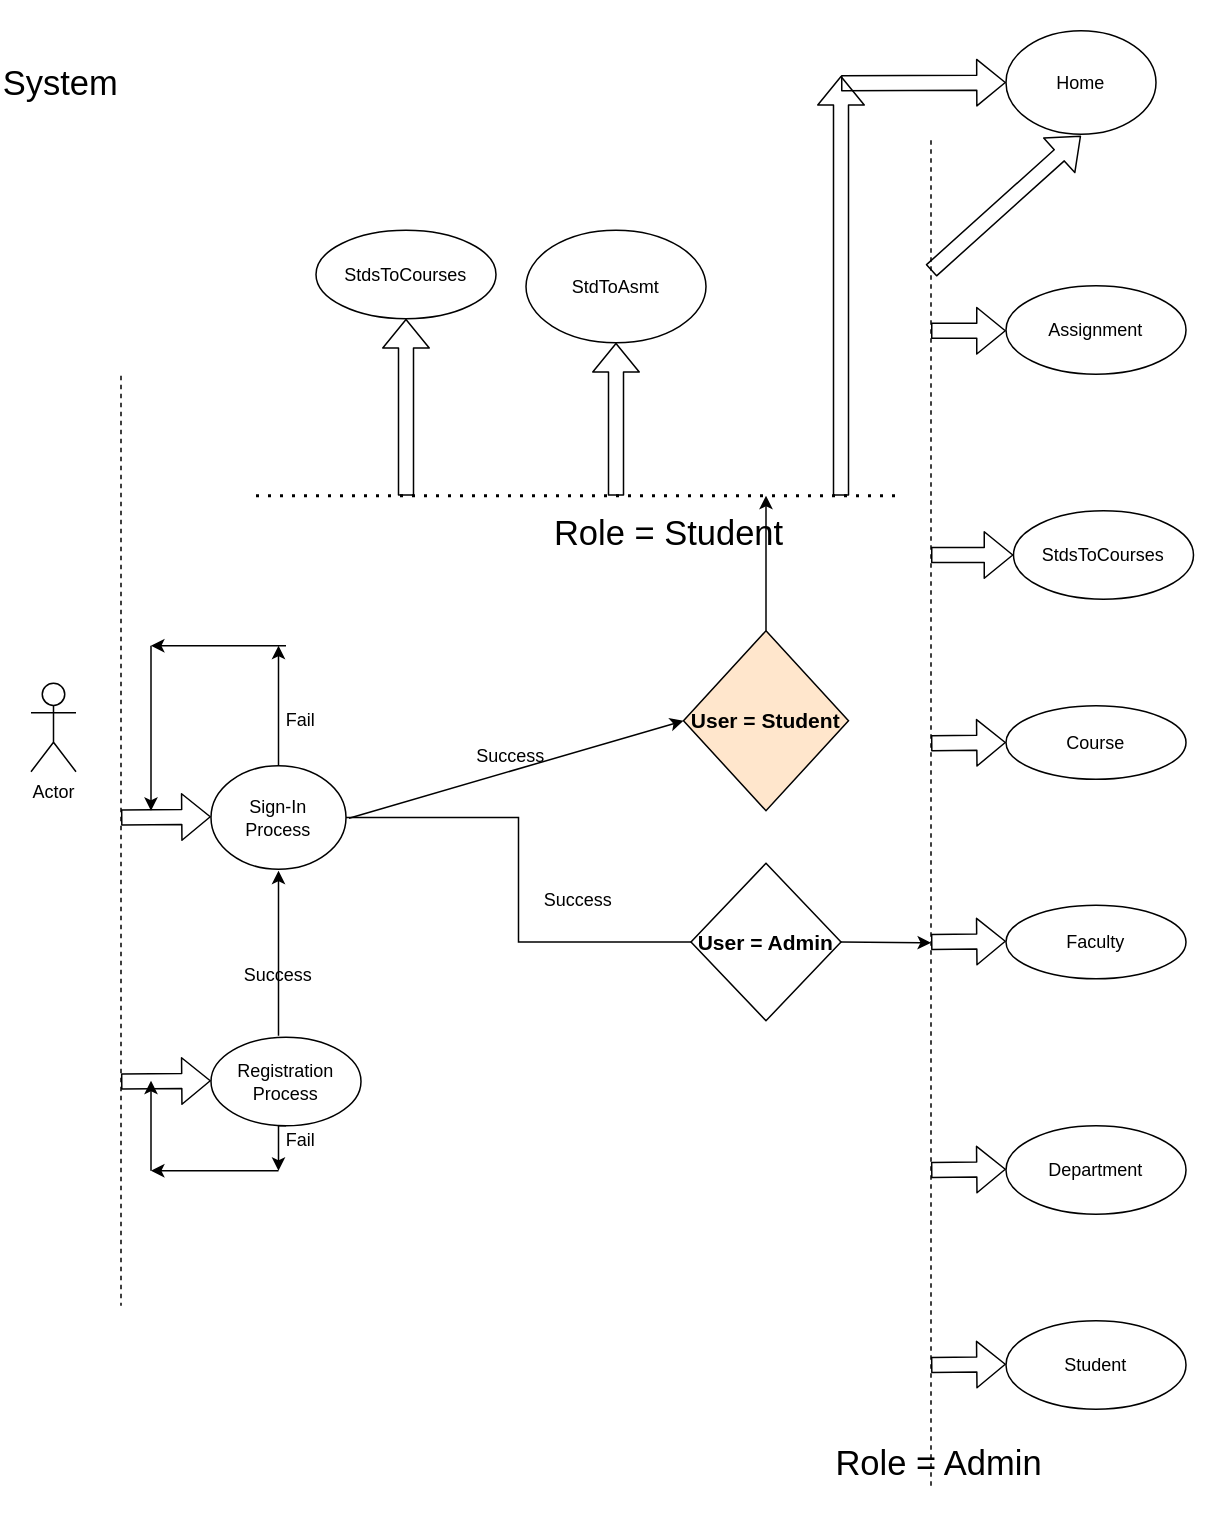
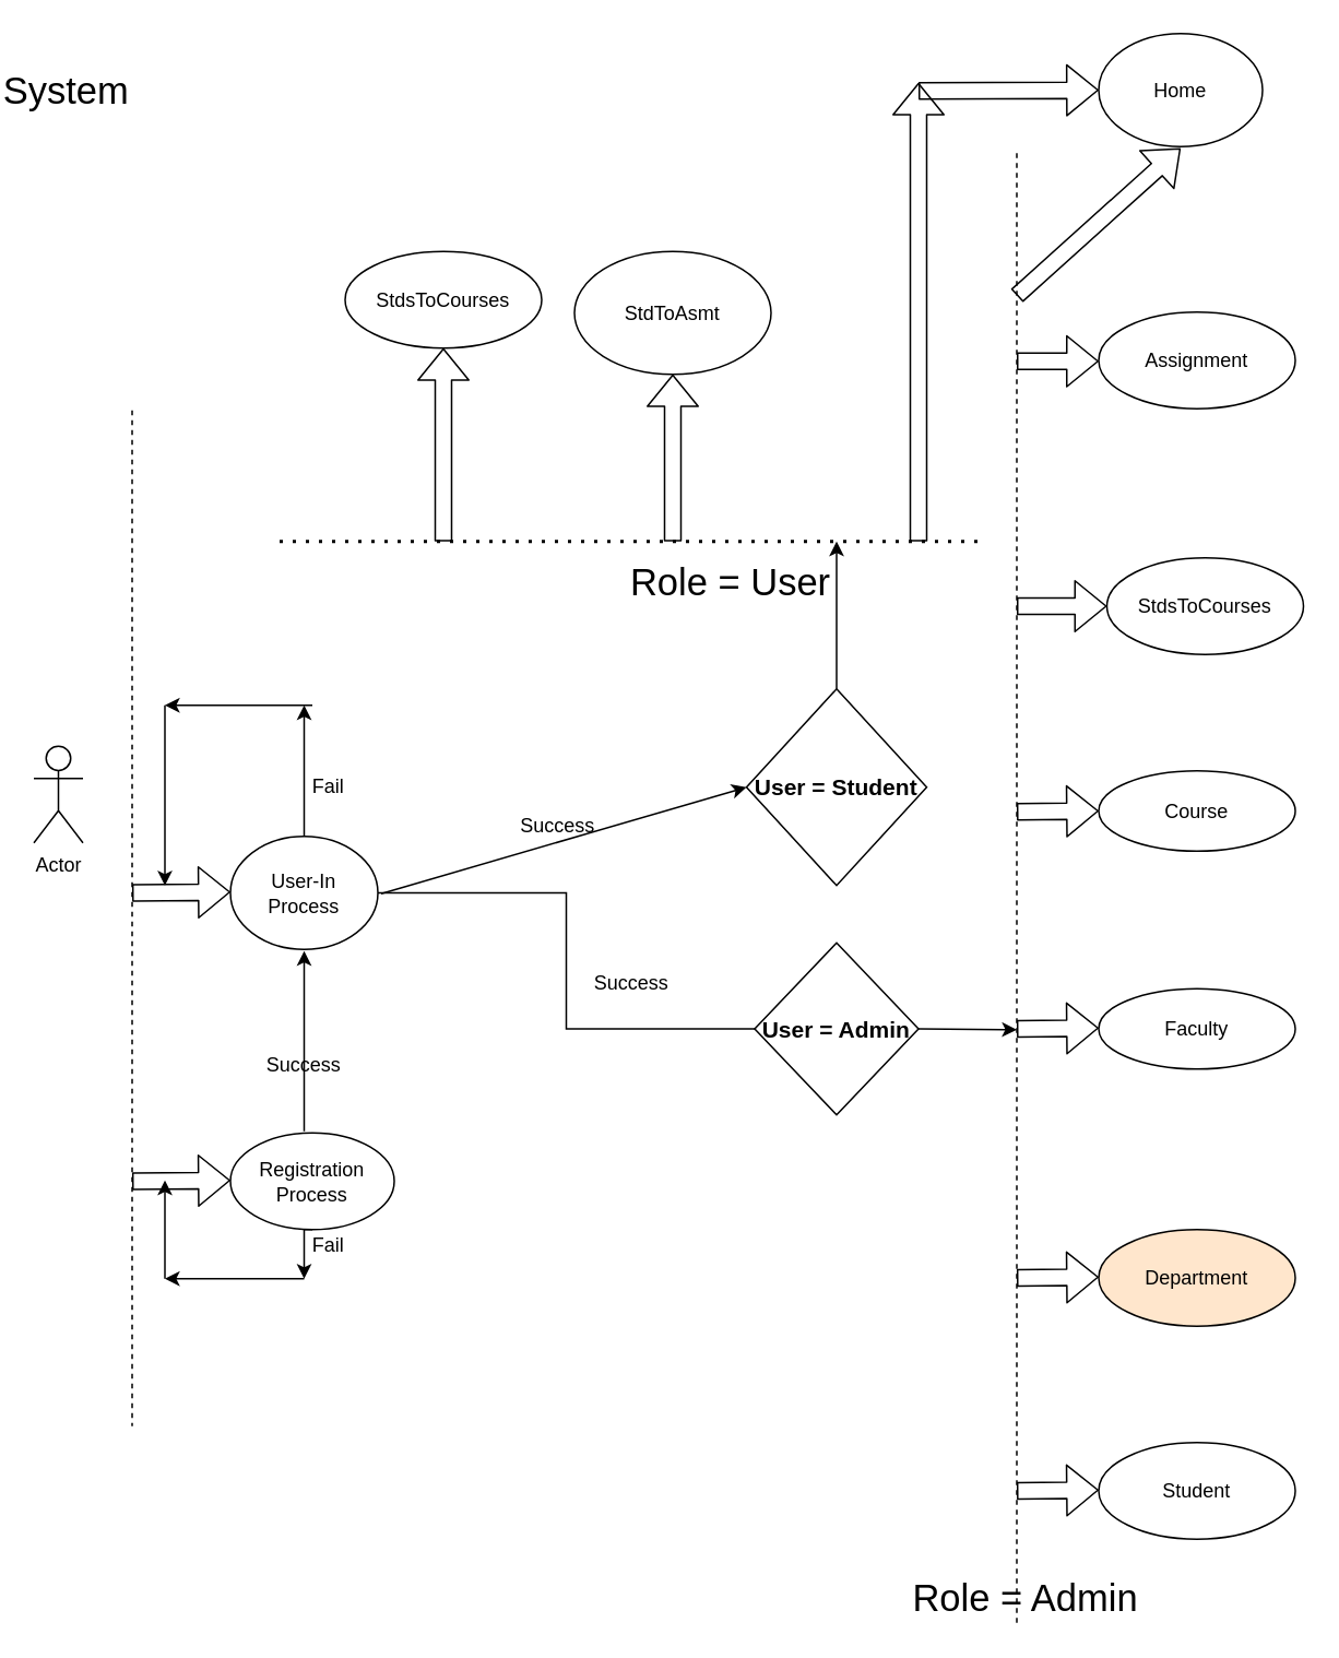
  <mxCell id="0" />
  <mxCell id="1" parent="0" />
  <mxCell id="2" style="edgeStyle=orthogonalEdgeStyle;rounded=0;orthogonalLoop=1;jettySize=auto;html=1;exitX=1;exitY=0.5;exitDx=0;exitDy=0;entryX=0;entryY=0.5;entryDx=0;entryDy=0;endArrow=none;" parent="1" source="3" target="16" edge="1"><mxGeometry relative="1" as="geometry" /></mxCell>
- <mxCell id="3" value="Sign-In&lt;br&gt;Process" style="ellipse;whiteSpace=wrap;html=1;" parent="1" vertex="1"><mxGeometry x="140" y="510" width="90" height="69" as="geometry" /></mxCell>
+ <mxCell id="3" value="User-In&lt;br&gt;Process" style="ellipse;whiteSpace=wrap;html=1;" parent="1" vertex="1"><mxGeometry x="140" y="510" width="90" height="69" as="geometry" /></mxCell>
  <mxCell id="4" value="Faculty" style="ellipse;whiteSpace=wrap;html=1;" parent="1" vertex="1"><mxGeometry x="670" y="603" width="120" height="49" as="geometry" /></mxCell>
  <mxCell id="5" value="Course" style="ellipse;whiteSpace=wrap;html=1;" parent="1" vertex="1"><mxGeometry x="670" y="470" width="120" height="49" as="geometry" /></mxCell>
  <mxCell id="6" value="Student" style="ellipse;whiteSpace=wrap;html=1;" parent="1" vertex="1"><mxGeometry x="670" y="880" width="120" height="59" as="geometry" /></mxCell>
  <mxCell id="7" style="edgeStyle=orthogonalEdgeStyle;rounded=0;orthogonalLoop=1;jettySize=auto;html=1;exitX=0.5;exitY=1;exitDx=0;exitDy=0;" parent="1" source="8" edge="1"><mxGeometry relative="1" as="geometry"><mxPoint x="185" y="780" as="targetPoint" /></mxGeometry></mxCell>
  <mxCell id="8" value="Registration&lt;br&gt;Process" style="ellipse;whiteSpace=wrap;html=1;" parent="1" vertex="1"><mxGeometry x="140" y="691" width="100" height="59" as="geometry" /></mxCell>
  <mxCell id="9" value="Home" style="ellipse;whiteSpace=wrap;html=1;" parent="1" vertex="1"><mxGeometry x="670" y="20" width="100" height="69" as="geometry" /></mxCell>
  <mxCell id="10" value="Actor" style="shape=umlActor;verticalLabelPosition=bottom;verticalAlign=top;html=1;outlineConnect=0;" parent="1" vertex="1"><mxGeometry x="20" y="455" width="30" height="59" as="geometry" /></mxCell>
  <mxCell id="11" value="" style="endArrow=none;dashed=1;html=1;" parent="1" edge="1"><mxGeometry width="50" height="50" relative="1" as="geometry"><mxPoint x="620" y="990" as="sourcePoint" /><mxPoint x="620" y="90" as="targetPoint" /></mxGeometry></mxCell>
- <mxCell id="12" value="Department" style="ellipse;whiteSpace=wrap;html=1;" parent="1" vertex="1"><mxGeometry x="670" y="750" width="120" height="59" as="geometry" /></mxCell>
+ <mxCell id="12" value="Department" style="ellipse;whiteSpace=wrap;html=1;fillColor=#ffe6cc;" parent="1" vertex="1"><mxGeometry x="670" y="750" width="120" height="59" as="geometry" /></mxCell>
  <mxCell id="13" value="StdToAsmt" style="ellipse;whiteSpace=wrap;html=1;" parent="1" vertex="1"><mxGeometry x="350" y="153" width="120" height="75" as="geometry" /></mxCell>
  <mxCell id="14" value="Assignment" style="ellipse;whiteSpace=wrap;html=1;" parent="1" vertex="1"><mxGeometry x="670" y="190" width="120" height="59" as="geometry" /></mxCell>
  <mxCell id="15" value="StdsToCourses" style="ellipse;whiteSpace=wrap;html=1;" parent="1" vertex="1"><mxGeometry x="675" y="340" width="120" height="59" as="geometry" /></mxCell>
  <mxCell id="16" value="&lt;b&gt;&lt;font style=&quot;font-size: 14px&quot;&gt;User = Admin&lt;/font&gt;&lt;/b&gt;" style="rhombus;whiteSpace=wrap;html=1;" parent="1" vertex="1"><mxGeometry x="460" y="575" width="100" height="105" as="geometry" /></mxCell>
  <mxCell id="17" style="edgeStyle=orthogonalEdgeStyle;rounded=0;orthogonalLoop=1;jettySize=auto;html=1;fontSize=23;" edge="1" parent="1" source="18"><mxGeometry relative="1" as="geometry"><mxPoint x="510" y="330" as="targetPoint" /></mxGeometry></mxCell>
- <mxCell id="18" value="&lt;font style=&quot;font-size: 14px&quot;&gt;&lt;b&gt;User = Student&lt;/b&gt;&lt;/font&gt;" style="rhombus;whiteSpace=wrap;html=1;fillColor=#ffe6cc;" parent="1" vertex="1"><mxGeometry x="455" y="420" width="110" height="120" as="geometry" /></mxCell>
+ <mxCell id="18" value="&lt;font style=&quot;font-size: 14px&quot;&gt;&lt;b&gt;User = Student&lt;/b&gt;&lt;/font&gt;" style="rhombus;whiteSpace=wrap;html=1;" parent="1" vertex="1"><mxGeometry x="455" y="420" width="110" height="120" as="geometry" /></mxCell>
  <mxCell id="19" value="Success" style="text;html=1;strokeColor=none;fillColor=none;align=center;verticalAlign=middle;whiteSpace=wrap;rounded=0;" parent="1" vertex="1"><mxGeometry x="165" y="640" width="40" height="19" as="geometry" /></mxCell>
  <mxCell id="20" value="" style="endArrow=none;dashed=1;html=1;" parent="1" edge="1"><mxGeometry width="50" height="50" relative="1" as="geometry"><mxPoint x="80" y="250" as="sourcePoint" /><mxPoint x="80" y="870" as="targetPoint" /></mxGeometry></mxCell>
  <mxCell id="21" value="" style="endArrow=classic;html=1;" parent="1" edge="1"><mxGeometry width="50" height="50" relative="1" as="geometry"><mxPoint x="185" y="690" as="sourcePoint" /><mxPoint x="185" y="580" as="targetPoint" /></mxGeometry></mxCell>
  <mxCell id="22" value="Fail" style="text;html=1;strokeColor=none;fillColor=none;align=center;verticalAlign=middle;whiteSpace=wrap;rounded=0;" parent="1" vertex="1"><mxGeometry x="180" y="750" width="40" height="20" as="geometry" /></mxCell>
  <mxCell id="23" value="" style="endArrow=classic;html=1;entryX=0;entryY=0.5;entryDx=0;entryDy=0;" parent="1" target="18" edge="1"><mxGeometry width="50" height="50" relative="1" as="geometry"><mxPoint x="232" y="545" as="sourcePoint" /><mxPoint x="360" y="500" as="targetPoint" /></mxGeometry></mxCell>
  <mxCell id="24" value="Success" style="text;html=1;strokeColor=none;fillColor=none;align=center;verticalAlign=middle;whiteSpace=wrap;rounded=0;" parent="1" vertex="1"><mxGeometry x="320" y="494" width="40" height="20" as="geometry" /></mxCell>
  <mxCell id="25" value="Success" style="text;html=1;strokeColor=none;fillColor=none;align=center;verticalAlign=middle;whiteSpace=wrap;rounded=0;" parent="1" vertex="1"><mxGeometry x="365" y="590" width="40" height="20" as="geometry" /></mxCell>
  <mxCell id="26" value="" style="endArrow=classic;html=1;exitX=0.5;exitY=0;exitDx=0;exitDy=0;" parent="1" source="3" edge="1"><mxGeometry width="50" height="50" relative="1" as="geometry"><mxPoint x="310" y="450" as="sourcePoint" /><mxPoint x="185" y="430" as="targetPoint" /></mxGeometry></mxCell>
  <mxCell id="27" value="Fail" style="text;html=1;strokeColor=none;fillColor=none;align=center;verticalAlign=middle;whiteSpace=wrap;rounded=0;" parent="1" vertex="1"><mxGeometry x="180" y="470" width="40" height="20" as="geometry" /></mxCell>
  <mxCell id="28" value="" style="endArrow=classic;html=1;" parent="1" edge="1"><mxGeometry width="50" height="50" relative="1" as="geometry"><mxPoint x="185" y="780" as="sourcePoint" /><mxPoint x="100" y="780" as="targetPoint" /></mxGeometry></mxCell>
  <mxCell id="29" value="" style="shape=flexArrow;endArrow=classic;html=1;fontSize=23;entryX=0;entryY=0.5;entryDx=0;entryDy=0;" edge="1" parent="1"><mxGeometry width="50" height="50" relative="1" as="geometry"><mxPoint x="80" y="544.5" as="sourcePoint" /><mxPoint x="140" y="544" as="targetPoint" /></mxGeometry></mxCell>
  <mxCell id="30" value="" style="endArrow=classic;html=1;fontSize=23;" edge="1" parent="1"><mxGeometry width="50" height="50" relative="1" as="geometry"><mxPoint x="190" y="430" as="sourcePoint" /><mxPoint x="100" y="430" as="targetPoint" /></mxGeometry></mxCell>
  <mxCell id="31" value="" style="endArrow=classic;html=1;fontSize=23;" edge="1" parent="1"><mxGeometry width="50" height="50" relative="1" as="geometry"><mxPoint x="100" y="430" as="sourcePoint" /><mxPoint x="100" y="540" as="targetPoint" /></mxGeometry></mxCell>
  <mxCell id="32" value="" style="shape=flexArrow;endArrow=classic;html=1;fontSize=23;entryX=0;entryY=0.5;entryDx=0;entryDy=0;" edge="1" parent="1"><mxGeometry width="50" height="50" relative="1" as="geometry"><mxPoint x="80" y="720.5" as="sourcePoint" /><mxPoint x="140" y="720" as="targetPoint" /></mxGeometry></mxCell>
  <mxCell id="33" value="" style="endArrow=classic;html=1;fontSize=23;" edge="1" parent="1"><mxGeometry width="50" height="50" relative="1" as="geometry"><mxPoint x="100" y="780" as="sourcePoint" /><mxPoint x="100" y="720" as="targetPoint" /></mxGeometry></mxCell>
  <mxCell id="34" value="" style="shape=flexArrow;endArrow=classic;html=1;fontSize=23;" edge="1" parent="1"><mxGeometry width="50" height="50" relative="1" as="geometry"><mxPoint x="620" y="220" as="sourcePoint" /><mxPoint x="670" y="220" as="targetPoint" /></mxGeometry></mxCell>
  <mxCell id="35" value="" style="shape=flexArrow;endArrow=classic;html=1;fontSize=23;entryX=0;entryY=0.5;entryDx=0;entryDy=0;" edge="1" parent="1" target="15"><mxGeometry width="50" height="50" relative="1" as="geometry"><mxPoint x="620" y="369.5" as="sourcePoint" /><mxPoint x="680" y="369" as="targetPoint" /></mxGeometry></mxCell>
  <mxCell id="36" value="" style="shape=flexArrow;endArrow=classic;html=1;fontSize=23;entryX=0;entryY=0.5;entryDx=0;entryDy=0;" edge="1" parent="1" target="5"><mxGeometry width="50" height="50" relative="1" as="geometry"><mxPoint x="620" y="495" as="sourcePoint" /><mxPoint x="700" y="499.5" as="targetPoint" /></mxGeometry></mxCell>
  <mxCell id="37" value="" style="shape=flexArrow;endArrow=classic;html=1;fontSize=23;" edge="1" parent="1"><mxGeometry width="50" height="50" relative="1" as="geometry"><mxPoint x="620" y="627.5" as="sourcePoint" /><mxPoint x="670" y="627" as="targetPoint" /></mxGeometry></mxCell>
  <mxCell id="38" value="" style="shape=flexArrow;endArrow=classic;html=1;fontSize=23;" edge="1" parent="1"><mxGeometry width="50" height="50" relative="1" as="geometry"><mxPoint x="620" y="779.5" as="sourcePoint" /><mxPoint x="670" y="779" as="targetPoint" /></mxGeometry></mxCell>
  <mxCell id="39" value="" style="shape=flexArrow;endArrow=classic;html=1;fontSize=23;" edge="1" parent="1"><mxGeometry width="50" height="50" relative="1" as="geometry"><mxPoint x="620" y="909.5" as="sourcePoint" /><mxPoint x="670" y="909" as="targetPoint" /></mxGeometry></mxCell>
  <mxCell id="40" value="" style="endArrow=none;dashed=1;html=1;dashPattern=1 3;strokeWidth=2;fontSize=23;" edge="1" parent="1"><mxGeometry width="50" height="50" relative="1" as="geometry"><mxPoint x="170" y="330" as="sourcePoint" /><mxPoint x="600" y="330" as="targetPoint" /></mxGeometry></mxCell>
  <mxCell id="41" value="StdsToCourses" style="ellipse;whiteSpace=wrap;html=1;" vertex="1" parent="1"><mxGeometry x="210" y="153" width="120" height="59" as="geometry" /></mxCell>
  <mxCell id="42" value="" style="shape=flexArrow;endArrow=classic;html=1;fontSize=23;entryX=0.5;entryY=1;entryDx=0;entryDy=0;" edge="1" parent="1" target="13"><mxGeometry width="50" height="50" relative="1" as="geometry"><mxPoint x="410" y="330" as="sourcePoint" /><mxPoint x="350" y="250" as="targetPoint" /></mxGeometry></mxCell>
  <mxCell id="43" value="" style="shape=flexArrow;endArrow=classic;html=1;fontSize=23;entryX=0.5;entryY=1;entryDx=0;entryDy=0;" edge="1" parent="1" target="41"><mxGeometry width="50" height="50" relative="1" as="geometry"><mxPoint x="270" y="330" as="sourcePoint" /><mxPoint x="300" y="260" as="targetPoint" /></mxGeometry></mxCell>
  <mxCell id="44" value="" style="endArrow=classic;html=1;fontSize=23;exitX=1;exitY=0.5;exitDx=0;exitDy=0;" edge="1" parent="1" source="16"><mxGeometry width="50" height="50" relative="1" as="geometry"><mxPoint x="360" y="640" as="sourcePoint" /><mxPoint x="620" y="628" as="targetPoint" /></mxGeometry></mxCell>
  <mxCell id="45" value="" style="shape=flexArrow;endArrow=classic;html=1;fontSize=23;" edge="1" parent="1"><mxGeometry width="50" height="50" relative="1" as="geometry"><mxPoint x="620" y="180" as="sourcePoint" /><mxPoint x="720" y="90" as="targetPoint" /></mxGeometry></mxCell>
  <mxCell id="46" value="" style="shape=flexArrow;endArrow=classic;html=1;fontSize=23;entryX=0;entryY=0.5;entryDx=0;entryDy=0;" edge="1" parent="1" target="9"><mxGeometry width="50" height="50" relative="1" as="geometry"><mxPoint x="560" y="55" as="sourcePoint" /><mxPoint x="510" y="-68" as="targetPoint" /></mxGeometry></mxCell>
  <mxCell id="47" value="" style="shape=flexArrow;endArrow=classic;html=1;fontSize=23;" edge="1" parent="1"><mxGeometry width="50" height="50" relative="1" as="geometry"><mxPoint x="560" y="330" as="sourcePoint" /><mxPoint x="560" y="50" as="targetPoint" /></mxGeometry></mxCell>
- <mxCell id="48" value="Role = Student" style="text;html=1;align=center;verticalAlign=middle;resizable=0;points=[];autosize=1;strokeColor=none;fontSize=23;" vertex="1" parent="1"><mxGeometry x="360" y="340" width="170" height="30" as="geometry" /></mxCell>
+ <mxCell id="48" value="Role = User" style="text;html=1;align=center;verticalAlign=middle;resizable=0;points=[];autosize=1;strokeColor=none;fontSize=23;" vertex="1" parent="1"><mxGeometry x="360" y="340" width="170" height="30" as="geometry" /></mxCell>
  <mxCell id="49" value="Role = Admin" style="text;html=1;align=center;verticalAlign=middle;resizable=0;points=[];autosize=1;strokeColor=none;fontSize=23;" vertex="1" parent="1"><mxGeometry x="550" y="960" width="150" height="30" as="geometry" /></mxCell>
  <mxCell id="50" value="System" style="text;html=1;strokeColor=none;fillColor=none;align=center;verticalAlign=middle;whiteSpace=wrap;rounded=0;fontSize=23;" vertex="1" parent="1"><mxGeometry x="20" y="44.5" width="40" height="20" as="geometry" /></mxCell>
